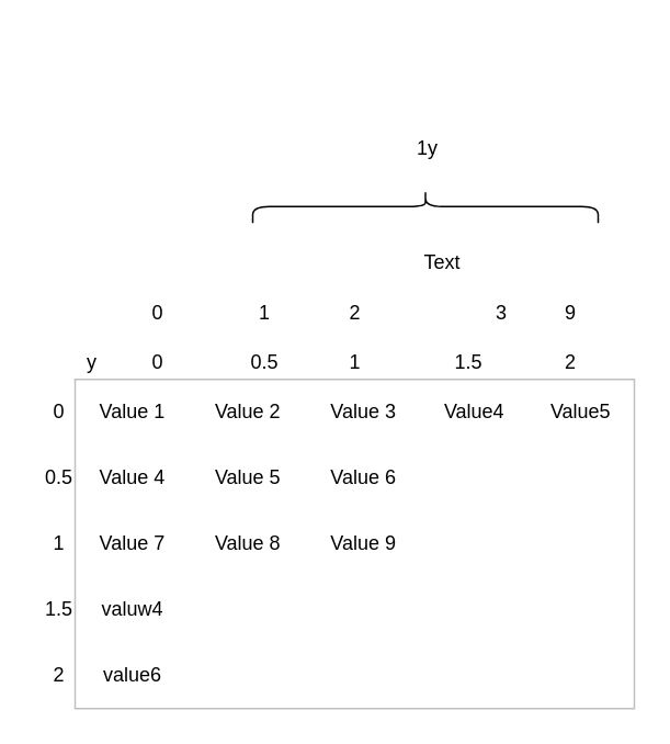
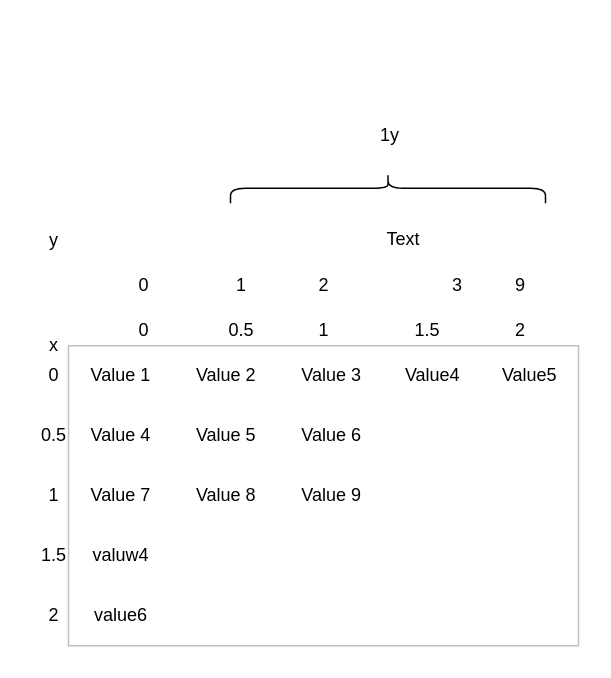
  <mxCell id="0" />
  <mxCell id="1" parent="0" />
  <mxCell id="2" value="&lt;table border=&quot;0&quot; width=&quot;100%&quot; style=&quot;width: 100% ; height: 100% ; border-collapse: collapse&quot;&gt;&lt;tbody&gt;&lt;tr&gt;&lt;td&gt;Value 1&lt;/td&gt;&lt;td&gt;Value 2&lt;/td&gt;&lt;td&gt;Value 3&lt;/td&gt;&lt;td&gt;Value4&lt;br&gt;&lt;/td&gt;&lt;td&gt;Value5&lt;/td&gt;&lt;/tr&gt;&lt;tr&gt;&lt;td&gt;Value 4&lt;/td&gt;&lt;td&gt;Value 5&lt;/td&gt;&lt;td&gt;Value 6&lt;/td&gt;&lt;td&gt;&lt;br&gt;&lt;/td&gt;&lt;td&gt;&lt;br&gt;&lt;/td&gt;&lt;/tr&gt;&lt;tr&gt;&lt;td&gt;Value 7&lt;/td&gt;&lt;td&gt;Value 8&lt;/td&gt;&lt;td&gt;Value 9&lt;/td&gt;&lt;td&gt;&lt;br&gt;&lt;/td&gt;&lt;td&gt;&lt;br&gt;&lt;/td&gt;&lt;/tr&gt;&lt;tr&gt;&lt;td&gt;valuw4&lt;/td&gt;&lt;td&gt;&lt;br&gt;&lt;/td&gt;&lt;td&gt;&lt;br&gt;&lt;/td&gt;&lt;td&gt;&lt;br&gt;&lt;/td&gt;&lt;td&gt;&lt;br&gt;&lt;/td&gt;&lt;/tr&gt;&lt;tr&gt;&lt;td&gt;value6&lt;/td&gt;&lt;td&gt;&lt;br&gt;&lt;/td&gt;&lt;td&gt;&lt;br&gt;&lt;/td&gt;&lt;td&gt;&lt;br&gt;&lt;/td&gt;&lt;td&gt;&lt;br&gt;&lt;/td&gt;&lt;/tr&gt;&lt;/tbody&gt;&lt;/table&gt;" style="text;html=1;strokeColor=#c0c0c0;fillColor=none;overflow=fill;align=center;" vertex="1" parent="1"><mxGeometry x="45" y="230" width="340" height="200" as="geometry" /></mxCell>
  <mxCell id="3" value="0" style="text;html=1;align=center;verticalAlign=middle;resizable=0;points=[];autosize=1;" vertex="1" parent="1"><mxGeometry x="85" y="210" width="20" height="20" as="geometry" /></mxCell>
  <mxCell id="4" value="1" style="text;html=1;align=center;verticalAlign=middle;resizable=0;points=[];autosize=1;" vertex="1" parent="1"><mxGeometry x="205" y="210" width="20" height="20" as="geometry" /></mxCell>
  <mxCell id="5" value="2" style="text;html=1;align=center;verticalAlign=middle;resizable=0;points=[];autosize=1;" vertex="1" parent="1"><mxGeometry x="336" y="210" width="20" height="20" as="geometry" /></mxCell>
  <mxCell id="6" value="0" style="text;html=1;align=center;verticalAlign=middle;resizable=0;points=[];autosize=1;" vertex="1" parent="1"><mxGeometry x="25" y="240" width="20" height="20" as="geometry" /></mxCell>
  <mxCell id="7" value="1" style="text;html=1;align=center;verticalAlign=middle;resizable=0;points=[];autosize=1;" vertex="1" parent="1"><mxGeometry x="25" y="320" width="20" height="20" as="geometry" /></mxCell>
  <mxCell id="8" value="2" style="text;html=1;align=center;verticalAlign=middle;resizable=0;points=[];autosize=1;" vertex="1" parent="1"><mxGeometry x="25" y="400" width="20" height="20" as="geometry" /></mxCell>
  <mxCell id="9" value="0.5" style="text;html=1;align=center;verticalAlign=middle;resizable=0;points=[];autosize=1;" vertex="1" parent="1"><mxGeometry x="145" y="210" width="30" height="20" as="geometry" /></mxCell>
  <mxCell id="10" value="1.5" style="text;html=1;align=center;verticalAlign=middle;resizable=0;points=[];autosize=1;" vertex="1" parent="1"><mxGeometry x="269" y="210" width="30" height="20" as="geometry" /></mxCell>
  <mxCell id="11" value="0.5" style="text;html=1;align=center;verticalAlign=middle;resizable=0;points=[];autosize=1;" vertex="1" parent="1"><mxGeometry x="20" y="280" width="30" height="20" as="geometry" /></mxCell>
  <mxCell id="12" value="1.5" style="text;html=1;align=center;verticalAlign=middle;resizable=0;points=[];autosize=1;" vertex="1" parent="1"><mxGeometry x="20" y="360" width="30" height="20" as="geometry" /></mxCell>
- <mxCell id="14" value="y" style="text;html=1;align=center;verticalAlign=middle;resizable=0;points=[];autosize=1;" vertex="1" parent="1"><mxGeometry x="45" y="210" width="20" height="20" as="geometry" /></mxCell>
+ <mxCell id="13" value="x" style="text;html=1;align=center;verticalAlign=middle;resizable=0;points=[];autosize=1;" vertex="1" parent="1"><mxGeometry x="25" y="220" width="20" height="20" as="geometry" /></mxCell>
+ <mxCell id="14" value="y" style="text;html=1;align=center;verticalAlign=middle;resizable=0;points=[];autosize=1;" vertex="1" parent="1"><mxGeometry x="25" y="150" width="20" height="20" as="geometry" /></mxCell>
  <mxCell id="15" value="0" style="text;html=1;align=center;verticalAlign=middle;resizable=0;points=[];autosize=1;" vertex="1" parent="1"><mxGeometry x="85" y="180" width="20" height="20" as="geometry" /></mxCell>
  <mxCell id="16" value="1" style="text;html=1;align=center;verticalAlign=middle;resizable=0;points=[];autosize=1;" vertex="1" parent="1"><mxGeometry x="150" y="180" width="20" height="20" as="geometry" /></mxCell>
  <mxCell id="17" value="2" style="text;html=1;align=center;verticalAlign=middle;resizable=0;points=[];autosize=1;" vertex="1" parent="1"><mxGeometry x="205" y="180" width="20" height="20" as="geometry" /></mxCell>
  <mxCell id="18" value="3" style="text;html=1;align=center;verticalAlign=middle;resizable=0;points=[];autosize=1;" vertex="1" parent="1"><mxGeometry x="294" y="180" width="20" height="20" as="geometry" /></mxCell>
  <mxCell id="19" value="9" style="text;html=1;align=center;verticalAlign=middle;resizable=0;points=[];autosize=1;" vertex="1" parent="1"><mxGeometry x="336" y="180" width="20" height="20" as="geometry" /></mxCell>
  <mxCell id="20" value="Text" style="text;html=1;align=center;verticalAlign=middle;resizable=0;points=[];autosize=1;" vertex="1" parent="1"><mxGeometry x="248" y="149" width="40" height="20" as="geometry" /></mxCell>
  <mxCell id="21" value="" style="shape=curlyBracket;whiteSpace=wrap;html=1;rounded=1;rotation=90;" vertex="1" parent="1"><mxGeometry x="248" y="20" width="20" height="210" as="geometry" /></mxCell>
  <mxCell id="22" value="1y" style="text;html=1;align=center;verticalAlign=middle;resizable=0;points=[];autosize=1;" vertex="1" parent="1"><mxGeometry x="244" y="80" width="30" height="20" as="geometry" /></mxCell>
